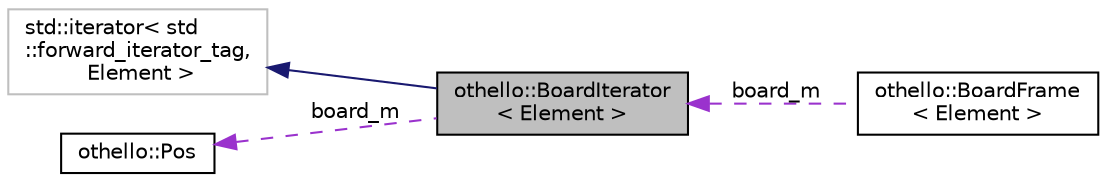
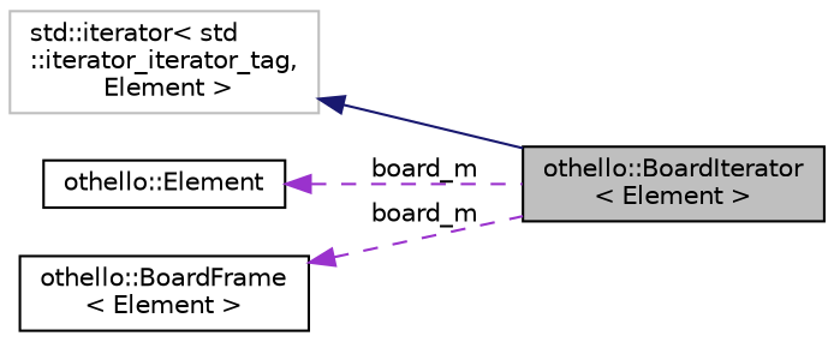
  digraph {
    rankdir=LR
    node [color=black fillcolor=white fontname=Helvetica fontsize=10 shape=record style=filled]
    edge [color=darkorchid3 dir=back fontname=Helvetica fontsize=10 labelfontname=Helvetica labelfontsize=10 style=dashed]
    n1 [fillcolor=grey75 fontcolor=black height=0.2 label="othello::BoardIterator\l\< Element \>" width=0.4]
-   n2 [color=grey75 height=0.2 label="std::iterator\< std\l::forward_iterator_tag,\l Element \>" width=0.4]
-   n3 [height=0.2 label="othello::Pos" width=0.4]
+   n2 [color=grey75 height=0.2 label="std::iterator\< std\l::iterator_iterator_tag,\l Element \>" width=0.4]
+   n3 [height=0.2 label="othello::Element" width=0.4]
    n4 [height=0.2 label="othello::BoardFrame\l\< Element \>" width=0.4]
    n2 -> n1 [color=midnightblue style=solid]
    n3 -> n1 [label=" board_m"]
-   n1 -> n4 [label=" board_m"]
+   n4 -> n1 [label=" board_m"]
  }
